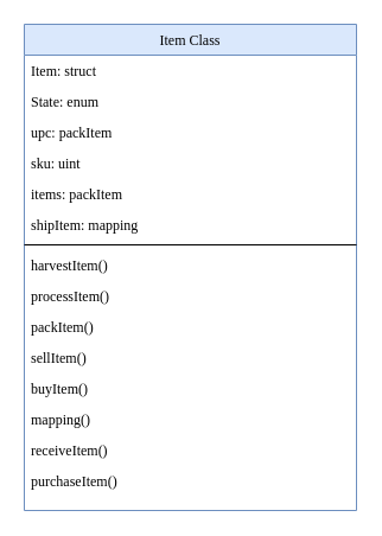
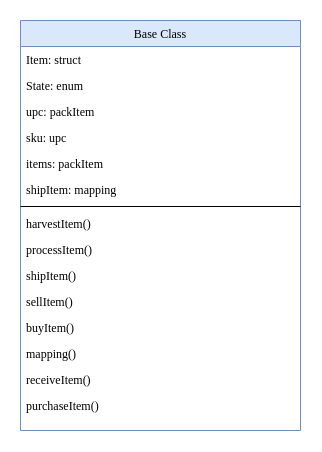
  <mxCell id="0" />
  <mxCell id="1" parent="0" />
- <mxCell id="2" value="Item Class" style="swimlane;fontStyle=0;align=center;verticalAlign=top;childLayout=stackLayout;horizontal=1;startSize=26;horizontalStack=0;resizeParent=1;resizeLast=0;collapsible=1;marginBottom=0;rounded=0;shadow=0;strokeWidth=1;fillColor=#dae8fc;strokeColor=#6c8ebf;swimlaneFillColor=#ffffff;fontFamily=Lucida Console;fontSize=12;" parent="1" vertex="1"><mxGeometry x="20" y="20" width="280" height="410" as="geometry"><mxRectangle x="550" y="140" width="160" height="26" as="alternateBounds" /></mxGeometry></mxCell>
+ <mxCell id="2" value="Base Class" style="swimlane;fontStyle=0;align=center;verticalAlign=top;childLayout=stackLayout;horizontal=1;startSize=26;horizontalStack=0;resizeParent=1;resizeLast=0;collapsible=1;marginBottom=0;rounded=0;shadow=0;strokeWidth=1;fillColor=#dae8fc;strokeColor=#6c8ebf;swimlaneFillColor=#ffffff;fontFamily=Lucida Console;fontSize=12;" parent="1" vertex="1"><mxGeometry x="20" y="20" width="280" height="410" as="geometry"><mxRectangle x="550" y="140" width="160" height="26" as="alternateBounds" /></mxGeometry></mxCell>
  <mxCell id="3" value="Item: struct" style="text;align=left;verticalAlign=top;spacingLeft=4;spacingRight=4;overflow=hidden;rotatable=0;points=[[0,0.5],[1,0.5]];portConstraint=eastwest;fontFamily=Lucida Console;fontSize=12;fontStyle=0" parent="2" vertex="1"><mxGeometry y="26" width="280" height="26" as="geometry" /></mxCell>
  <mxCell id="4" value="State: enum" style="text;align=left;verticalAlign=top;spacingLeft=4;spacingRight=4;overflow=hidden;rotatable=0;points=[[0,0.5],[1,0.5]];portConstraint=eastwest;rounded=0;shadow=0;html=0;fontFamily=Lucida Console;fontSize=12;fontStyle=0" parent="2" vertex="1"><mxGeometry y="52" width="280" height="26" as="geometry" /></mxCell>
  <mxCell id="5" value="upc: packItem" style="text;align=left;verticalAlign=top;spacingLeft=4;spacingRight=4;overflow=hidden;rotatable=0;points=[[0,0.5],[1,0.5]];portConstraint=eastwest;rounded=0;shadow=0;html=0;fontFamily=Lucida Console;fontSize=12;fontStyle=0" parent="2" vertex="1"><mxGeometry y="78" width="280" height="26" as="geometry" /></mxCell>
- <mxCell id="6" value="sku: uint" style="text;align=left;verticalAlign=top;spacingLeft=4;spacingRight=4;overflow=hidden;rotatable=0;points=[[0,0.5],[1,0.5]];portConstraint=eastwest;rounded=0;shadow=0;html=0;fontFamily=Lucida Console;fontSize=12;fontStyle=0" parent="2" vertex="1"><mxGeometry y="104" width="280" height="26" as="geometry" /></mxCell>
+ <mxCell id="6" value="sku: upc" style="text;align=left;verticalAlign=top;spacingLeft=4;spacingRight=4;overflow=hidden;rotatable=0;points=[[0,0.5],[1,0.5]];portConstraint=eastwest;rounded=0;shadow=0;html=0;fontFamily=Lucida Console;fontSize=12;fontStyle=0" parent="2" vertex="1"><mxGeometry y="104" width="280" height="26" as="geometry" /></mxCell>
  <mxCell id="7" value="items: packItem" style="text;align=left;verticalAlign=top;spacingLeft=4;spacingRight=4;overflow=hidden;rotatable=0;points=[[0,0.5],[1,0.5]];portConstraint=eastwest;rounded=0;shadow=0;html=0;fontFamily=Lucida Console;fontSize=12;fontStyle=0" parent="2" vertex="1"><mxGeometry y="130" width="280" height="26" as="geometry" /></mxCell>
  <mxCell id="8" value="shipItem: mapping" style="text;align=left;verticalAlign=top;spacingLeft=4;spacingRight=4;overflow=hidden;rotatable=0;points=[[0,0.5],[1,0.5]];portConstraint=eastwest;fontFamily=Lucida Console;fontSize=12;fontStyle=0" parent="2" vertex="1"><mxGeometry y="156" width="280" height="26" as="geometry" /></mxCell>
  <mxCell id="9" value="" style="line;html=1;strokeWidth=1;align=left;verticalAlign=middle;spacingTop=-1;spacingLeft=3;spacingRight=3;rotatable=0;labelPosition=right;points=[];portConstraint=eastwest;fontFamily=Lucida Console;fontSize=12;fontStyle=0" parent="2" vertex="1"><mxGeometry y="182" width="280" height="8" as="geometry" /></mxCell>
  <mxCell id="10" value="harvestItem()" style="text;align=left;verticalAlign=top;spacingLeft=4;spacingRight=4;overflow=hidden;rotatable=0;points=[[0,0.5],[1,0.5]];portConstraint=eastwest;fontFamily=Lucida Console;fontSize=12;fontStyle=0" vertex="1" parent="2"><mxGeometry y="190" width="280" height="26" as="geometry" /></mxCell>
  <mxCell id="11" value="processItem()" style="text;align=left;verticalAlign=top;spacingLeft=4;spacingRight=4;overflow=hidden;rotatable=0;points=[[0,0.5],[1,0.5]];portConstraint=eastwest;fontFamily=Lucida Console;fontSize=12;fontStyle=0" vertex="1" parent="2"><mxGeometry y="216" width="280" height="26" as="geometry" /></mxCell>
- <mxCell id="12" value="packItem()" style="text;align=left;verticalAlign=top;spacingLeft=4;spacingRight=4;overflow=hidden;rotatable=0;points=[[0,0.5],[1,0.5]];portConstraint=eastwest;fontFamily=Lucida Console;fontSize=12;fontStyle=0" vertex="1" parent="2"><mxGeometry y="242" width="280" height="26" as="geometry" /></mxCell>
+ <mxCell id="12" value="shipItem()" style="text;align=left;verticalAlign=top;spacingLeft=4;spacingRight=4;overflow=hidden;rotatable=0;points=[[0,0.5],[1,0.5]];portConstraint=eastwest;fontFamily=Lucida Console;fontSize=12;fontStyle=0" vertex="1" parent="2"><mxGeometry y="242" width="280" height="26" as="geometry" /></mxCell>
  <mxCell id="13" value="sellItem()" style="text;align=left;verticalAlign=top;spacingLeft=4;spacingRight=4;overflow=hidden;rotatable=0;points=[[0,0.5],[1,0.5]];portConstraint=eastwest;fontFamily=Lucida Console;fontSize=12;fontStyle=0" vertex="1" parent="2"><mxGeometry y="268" width="280" height="26" as="geometry" /></mxCell>
  <mxCell id="14" value="buyItem()" style="text;align=left;verticalAlign=top;spacingLeft=4;spacingRight=4;overflow=hidden;rotatable=0;points=[[0,0.5],[1,0.5]];portConstraint=eastwest;fontFamily=Lucida Console;fontSize=12;fontStyle=0" vertex="1" parent="2"><mxGeometry y="294" width="280" height="26" as="geometry" /></mxCell>
  <mxCell id="15" value="mapping()" style="text;align=left;verticalAlign=top;spacingLeft=4;spacingRight=4;overflow=hidden;rotatable=0;points=[[0,0.5],[1,0.5]];portConstraint=eastwest;fontFamily=Lucida Console;fontSize=12;fontStyle=0" vertex="1" parent="2"><mxGeometry y="320" width="280" height="26" as="geometry" /></mxCell>
  <mxCell id="16" value="receiveItem()" style="text;align=left;verticalAlign=top;spacingLeft=4;spacingRight=4;overflow=hidden;rotatable=0;points=[[0,0.5],[1,0.5]];portConstraint=eastwest;fontFamily=Lucida Console;fontSize=12;fontStyle=0" vertex="1" parent="2"><mxGeometry y="346" width="280" height="26" as="geometry" /></mxCell>
  <mxCell id="17" value="purchaseItem()" style="text;align=left;verticalAlign=top;spacingLeft=4;spacingRight=4;overflow=hidden;rotatable=0;points=[[0,0.5],[1,0.5]];portConstraint=eastwest;fontFamily=Lucida Console;fontSize=12;fontStyle=0" vertex="1" parent="2"><mxGeometry y="372" width="280" height="26" as="geometry" /></mxCell>
